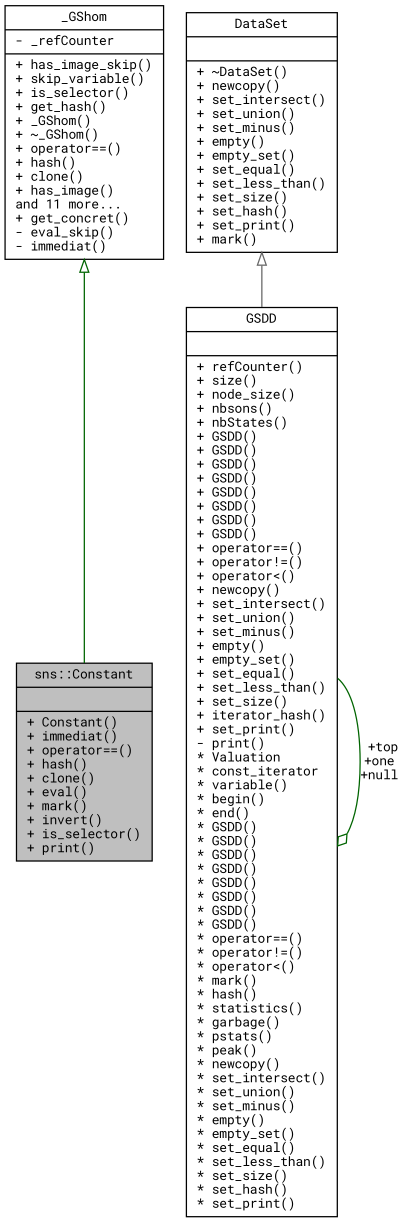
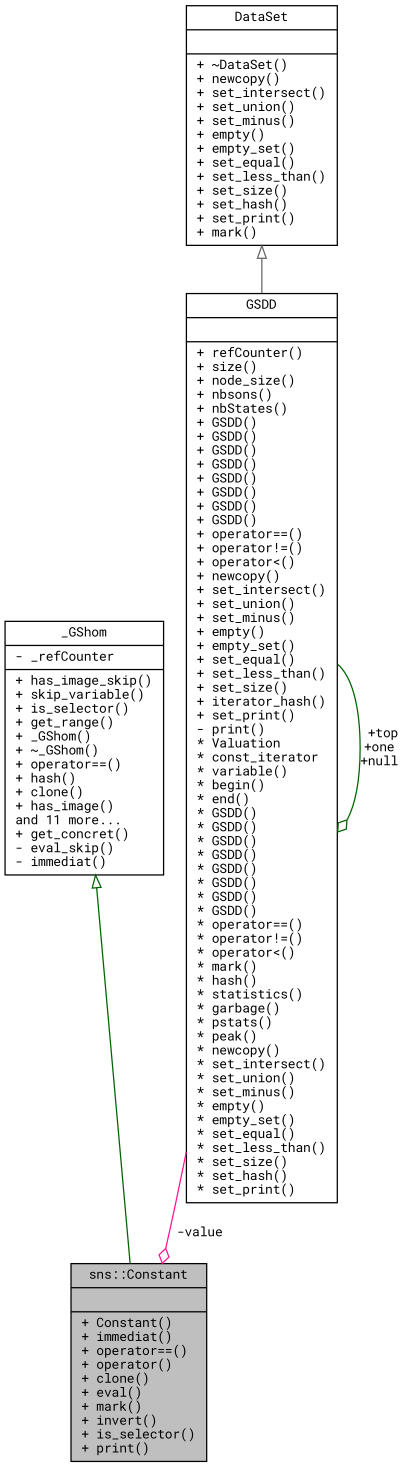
  digraph {
    fontname="Roboto Mono"
    node [color=black fillcolor=white fontname="Roboto Mono" fontsize=10 shape=record style=filled]
    edge [color=darkgreen fontname="Roboto Mono" fontsize=10 labelfontname=FreeSans labelfontsize=10 style=solid]
-   n1 [fillcolor=grey75 fontcolor=black height=0.2 label="{sns::Constant\n||+ Constant()\l+ immediat()\l+ operator==()\l+ hash()\l+ clone()\l+ eval()\l+ mark()\l+ invert()\l+ is_selector()\l+ print()\l}" width=0.4]
-   n2 [height=0.2 label="{_GShom\n|- _refCounter\l|+ has_image_skip()\l+ skip_variable()\l+ is_selector()\l+ get_hash()\l+ _GShom()\l+ ~_GShom()\l+ operator==()\l+ hash()\l+ clone()\l+ has_image()\land 11 more...\l+ get_concret()\l- eval_skip()\l- immediat()\l}" width=0.4]
+   n1 [fillcolor=grey75 fontcolor=black height=0.2 label="{sns::Constant\n||+ Constant()\l+ immediat()\l+ operator==()\l+ operator()\l+ clone()\l+ eval()\l+ mark()\l+ invert()\l+ is_selector()\l+ print()\l}" width=0.4]
+   n2 [height=0.2 label="{_GShom\n|- _refCounter\l|+ has_image_skip()\l+ skip_variable()\l+ is_selector()\l+ get_range()\l+ _GShom()\l+ ~_GShom()\l+ operator==()\l+ hash()\l+ clone()\l+ has_image()\land 11 more...\l+ get_concret()\l- eval_skip()\l- immediat()\l}" width=0.4]
    n3 [height=0.2 label="{GSDD\n||+ refCounter()\l+ size()\l+ node_size()\l+ nbsons()\l+ nbStates()\l+ GSDD()\l+ GSDD()\l+ GSDD()\l+ GSDD()\l+ GSDD()\l+ GSDD()\l+ GSDD()\l+ GSDD()\l+ operator==()\l+ operator!=()\l+ operator\<()\l+ newcopy()\l+ set_intersect()\l+ set_union()\l+ set_minus()\l+ empty()\l+ empty_set()\l+ set_equal()\l+ set_less_than()\l+ set_size()\l+ iterator_hash()\l+ set_print()\l- print()\l* Valuation\l* const_iterator\l* variable()\l* begin()\l* end()\l* GSDD()\l* GSDD()\l* GSDD()\l* GSDD()\l* GSDD()\l* GSDD()\l* GSDD()\l* GSDD()\l* operator==()\l* operator!=()\l* operator\<()\l* mark()\l* hash()\l* statistics()\l* garbage()\l* pstats()\l* peak()\l* newcopy()\l* set_intersect()\l* set_union()\l* set_minus()\l* empty()\l* empty_set()\l* set_equal()\l* set_less_than()\l* set_size()\l* set_hash()\l* set_print()\l}" width=0.4]
    n4 [height=0.2 label="{DataSet\n||+ ~DataSet()\l+ newcopy()\l+ set_intersect()\l+ set_union()\l+ set_minus()\l+ empty()\l+ empty_set()\l+ set_equal()\l+ set_less_than()\l+ set_size()\l+ set_hash()\l+ set_print()\l+ mark()\l}" width=0.4]
    n2 -> n1 [arrowtail=onormal dir=back]
+   n3 -> n1 [arrowhead=odiamond color=deeppink label=" -value"]
    n3 -> n3 [arrowhead=odiamond label=" +top\n+one\n+null"]
    n4 -> n3 [arrowtail=onormal color=gray40 dir=back]
  }
